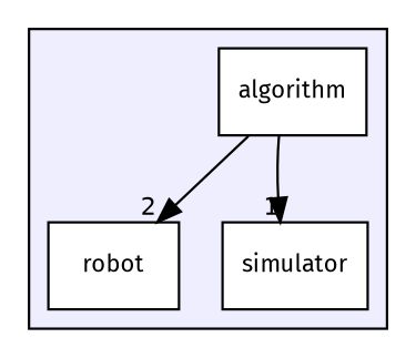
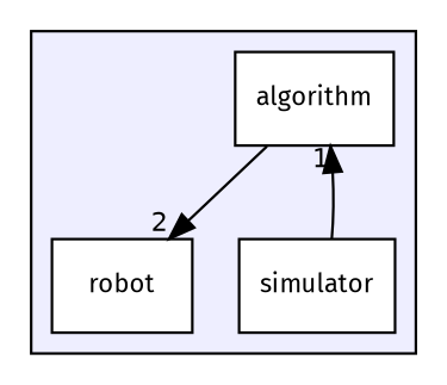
  digraph {
    compound=true
    fontname="Fira Sans"
    node [color=black fillcolor=white fontname="Fira Sans" fontsize=10 shape=box style=filled]
    edge [fontname="Fira Sans" labeldistance=1.5 labelfontname=Helvetica labelfontsize=10]
    n1 [label=algorithm]
    n2 [label=robot]
    n3 [label=simulator]
    subgraph cluster_1 {
      bgcolor="#eeeeff"
      pencolor=black
      n1
      n2
      n3
    }
    n1 -> n2 [headlabel=2]
-   n1 -> n3 [headlabel=1]
+   n3 -> n1 [headlabel=1]
  }
